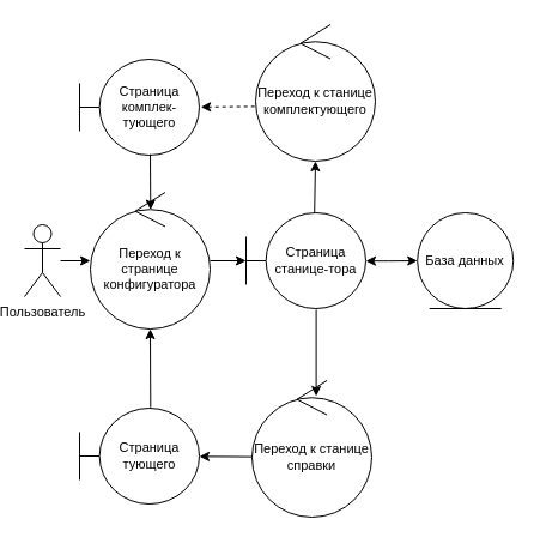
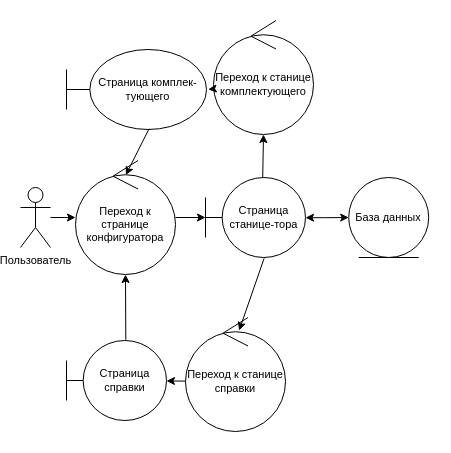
  <mxCell id="0" />
  <mxCell id="1" parent="0" />
  <mxCell id="2" value="Переход к странице конфигуратора" style="ellipse;shape=umlControl;whiteSpace=wrap;html=1;fontSize=11;" parent="1" vertex="1"><mxGeometry x="75" y="160" width="100" height="114" as="geometry" /></mxCell>
  <mxCell id="3" style="edgeStyle=orthogonalEdgeStyle;rounded=0;orthogonalLoop=1;jettySize=auto;html=1;fontSize=11;" parent="1" source="4" target="2" edge="1"><mxGeometry relative="1" as="geometry" /></mxCell>
  <mxCell id="4" value="Пользователь" style="shape=umlActor;verticalLabelPosition=bottom;verticalAlign=top;html=1;fontSize=11;" parent="1" vertex="1"><mxGeometry x="20" y="187" width="30" height="60" as="geometry" /></mxCell>
- <mxCell id="5" value="Страница тующего" style="shape=umlBoundary;whiteSpace=wrap;html=1;fontSize=11;" parent="1" vertex="1"><mxGeometry x="66" y="340" width="100" height="80" as="geometry" /></mxCell>
- <mxCell id="6" value="Переход к станице справки" style="ellipse;shape=umlControl;whiteSpace=wrap;html=1;fontSize=11;" parent="1" vertex="1"><mxGeometry x="210" y="317" width="100" height="114" as="geometry" /></mxCell>
+ <mxCell id="5" value="Страница справки" style="shape=umlBoundary;whiteSpace=wrap;html=1;fontSize=11;" parent="1" vertex="1"><mxGeometry x="66" y="340" width="100" height="80" as="geometry" /></mxCell>
+ <mxCell id="6" value="Переход к станице справки" style="ellipse;shape=umlControl;whiteSpace=wrap;html=1;fontSize=11;" parent="1" vertex="1"><mxGeometry x="185" y="317" width="100" height="114" as="geometry" /></mxCell>
  <mxCell id="7" value="Страница станице-тора" style="shape=umlBoundary;whiteSpace=wrap;html=1;direction=east;fontSize=11;" parent="1" vertex="1"><mxGeometry x="205" y="177" width="100" height="80" as="geometry" /></mxCell>
  <mxCell id="8" value="" style="edgeStyle=orthogonalEdgeStyle;rounded=0;orthogonalLoop=1;jettySize=auto;html=1;endArrow=classic;endFill=1;fontSize=11;" parent="1" source="2" target="7" edge="1"><mxGeometry relative="1" as="geometry"><mxPoint x="185" y="217" as="sourcePoint" /><mxPoint x="385" y="217" as="targetPoint" /></mxGeometry></mxCell>
  <mxCell id="9" value="" style="endArrow=classic;html=1;rounded=0;exitX=0.003;exitY=0.558;exitDx=0;exitDy=0;exitPerimeter=0;" edge="1" parent="1" source="6" target="5"><mxGeometry width="50" height="50" relative="1" as="geometry"><mxPoint x="190" y="340" as="sourcePoint" /><mxPoint x="240" y="290" as="targetPoint" /></mxGeometry></mxCell>
  <mxCell id="10" value="" style="endArrow=classic;html=1;rounded=0;exitX=0.593;exitY=-0.009;exitDx=0;exitDy=0;exitPerimeter=0;" edge="1" parent="1" source="5" target="2"><mxGeometry width="50" height="50" relative="1" as="geometry"><mxPoint x="220" y="391" as="sourcePoint" /><mxPoint x="170" y="390" as="targetPoint" /></mxGeometry></mxCell>
  <mxCell id="11" value="Переход к станице комплектующего" style="ellipse;shape=umlControl;whiteSpace=wrap;html=1;fontSize=11;" vertex="1" parent="1"><mxGeometry x="213" y="20" width="100" height="114" as="geometry" /></mxCell>
  <mxCell id="12" value="База данных" style="ellipse;shape=umlEntity;whiteSpace=wrap;html=1;fontSize=11;" vertex="1" parent="1"><mxGeometry x="348.2" y="177" width="80" height="80" as="geometry" /></mxCell>
  <mxCell id="13" style="edgeStyle=orthogonalEdgeStyle;rounded=0;orthogonalLoop=1;jettySize=auto;html=1;startArrow=classic;startFill=1;fontSize=11;entryX=0;entryY=0.5;entryDx=0;entryDy=0;exitX=1.008;exitY=0.563;exitDx=0;exitDy=0;exitPerimeter=0;" edge="1" parent="1" target="12"><mxGeometry relative="1" as="geometry"><Array as="points"><mxPoint x="324.2" y="217" /></Array><mxPoint x="305" y="217.182" as="sourcePoint" /><mxPoint x="469.2" y="476" as="targetPoint" /></mxGeometry></mxCell>
  <mxCell id="14" value="" style="endArrow=classic;html=1;rounded=0;exitX=0.586;exitY=1.011;exitDx=0;exitDy=0;exitPerimeter=0;entryX=0.536;entryY=0.114;entryDx=0;entryDy=0;entryPerimeter=0;" edge="1" parent="1" source="7" target="6"><mxGeometry width="50" height="50" relative="1" as="geometry"><mxPoint x="340" y="330" as="sourcePoint" /><mxPoint x="390" y="280" as="targetPoint" /></mxGeometry></mxCell>
  <mxCell id="15" value="" style="endArrow=classic;html=1;rounded=0;exitX=0.572;exitY=0.008;exitDx=0;exitDy=0;exitPerimeter=0;" edge="1" parent="1" source="7" target="11"><mxGeometry width="50" height="50" relative="1" as="geometry"><mxPoint x="350" y="160" as="sourcePoint" /><mxPoint x="380" y="110" as="targetPoint" /></mxGeometry></mxCell>
- <mxCell id="16" value="Страница комплек-тующего" style="shape=umlBoundary;whiteSpace=wrap;html=1;fontSize=11;" vertex="1" parent="1"><mxGeometry x="66" y="49" width="100" height="80" as="geometry" /></mxCell>
+ <mxCell id="16" value="Страница комплек-тующего" style="shape=umlBoundary;whiteSpace=wrap;html=1;fontSize=11;" vertex="1" parent="1"><mxGeometry x="66" y="49" width="140" height="80" as="geometry" /></mxCell>
  <mxCell id="17" value="" style="endArrow=classic;html=1;rounded=0;entryX=1.012;entryY=0.498;entryDx=0;entryDy=0;entryPerimeter=0;exitX=-0.008;exitY=0.6;exitDx=0;exitDy=0;exitPerimeter=0;dashed=1;" edge="1" parent="1" source="11" target="16"><mxGeometry width="50" height="50" relative="1" as="geometry"><mxPoint x="210" y="80" as="sourcePoint" /><mxPoint x="230" y="140" as="targetPoint" /></mxGeometry></mxCell>
  <mxCell id="18" value="" style="endArrow=classic;html=1;rounded=0;exitX=0.59;exitY=0.99;exitDx=0;exitDy=0;exitPerimeter=0;entryX=0.503;entryY=0.128;entryDx=0;entryDy=0;entryPerimeter=0;" edge="1" parent="1" source="16" target="2"><mxGeometry width="50" height="50" relative="1" as="geometry"><mxPoint x="170" y="180" as="sourcePoint" /><mxPoint x="220" y="130" as="targetPoint" /></mxGeometry></mxCell>
